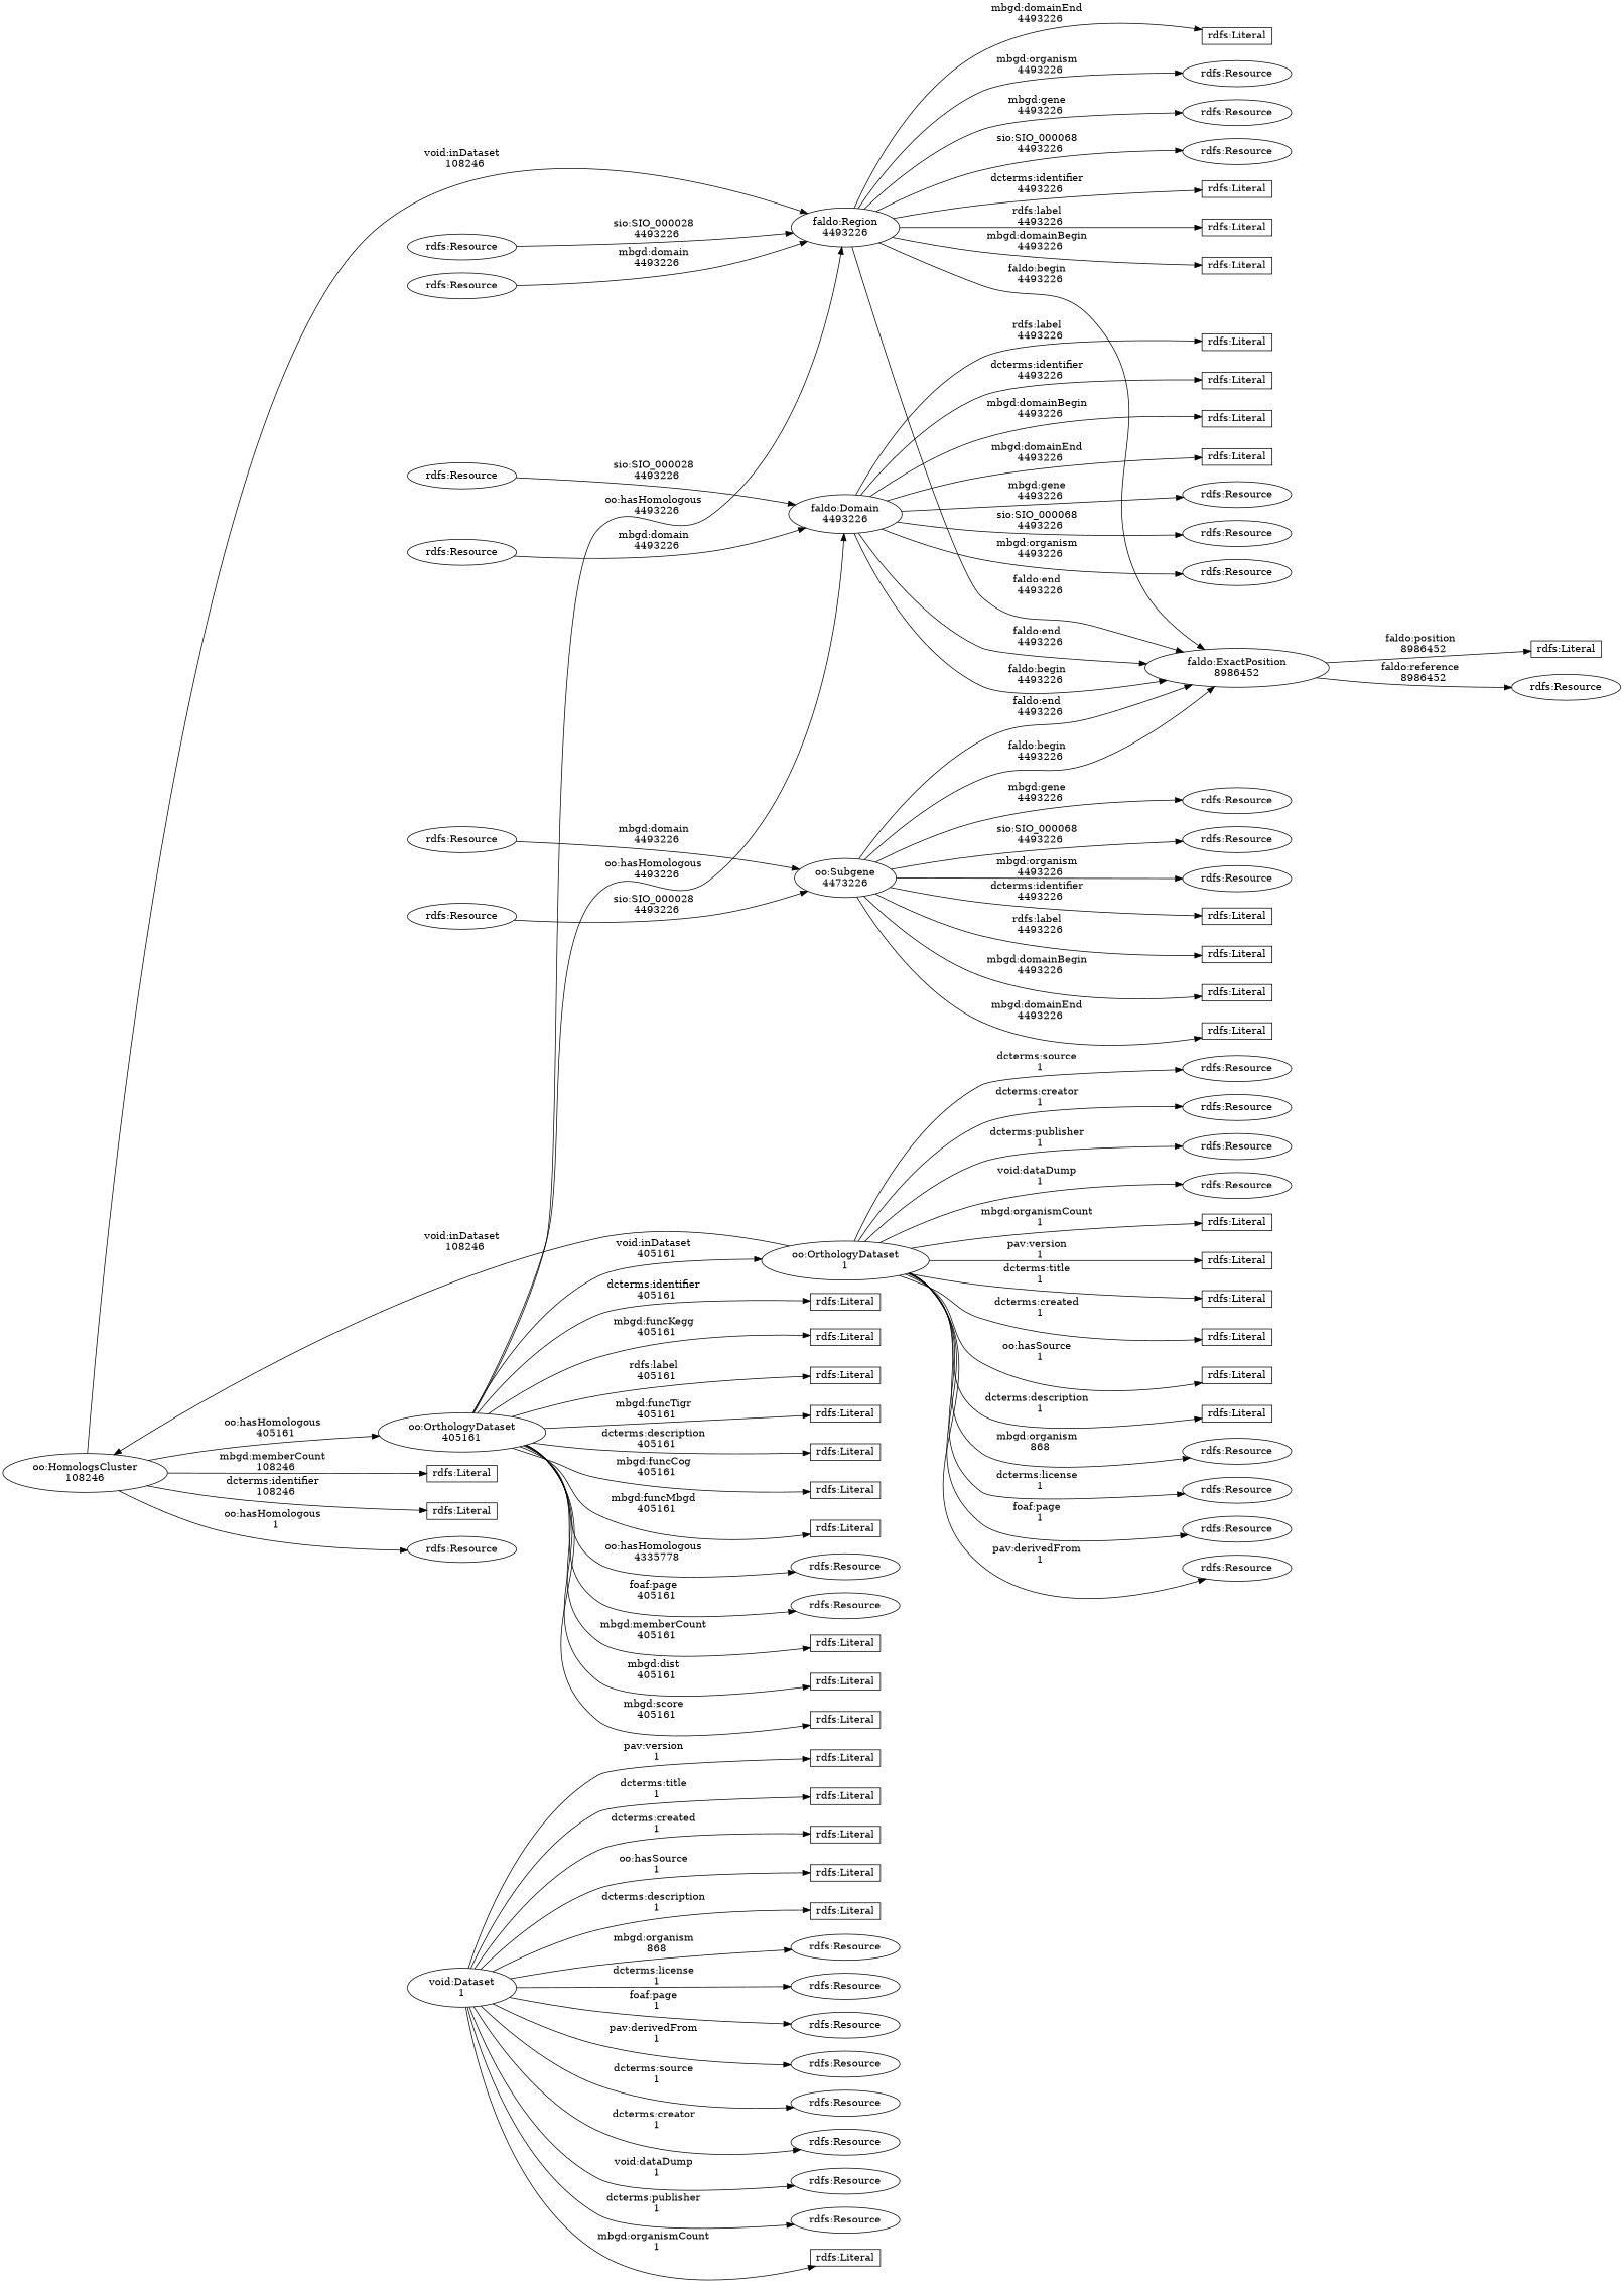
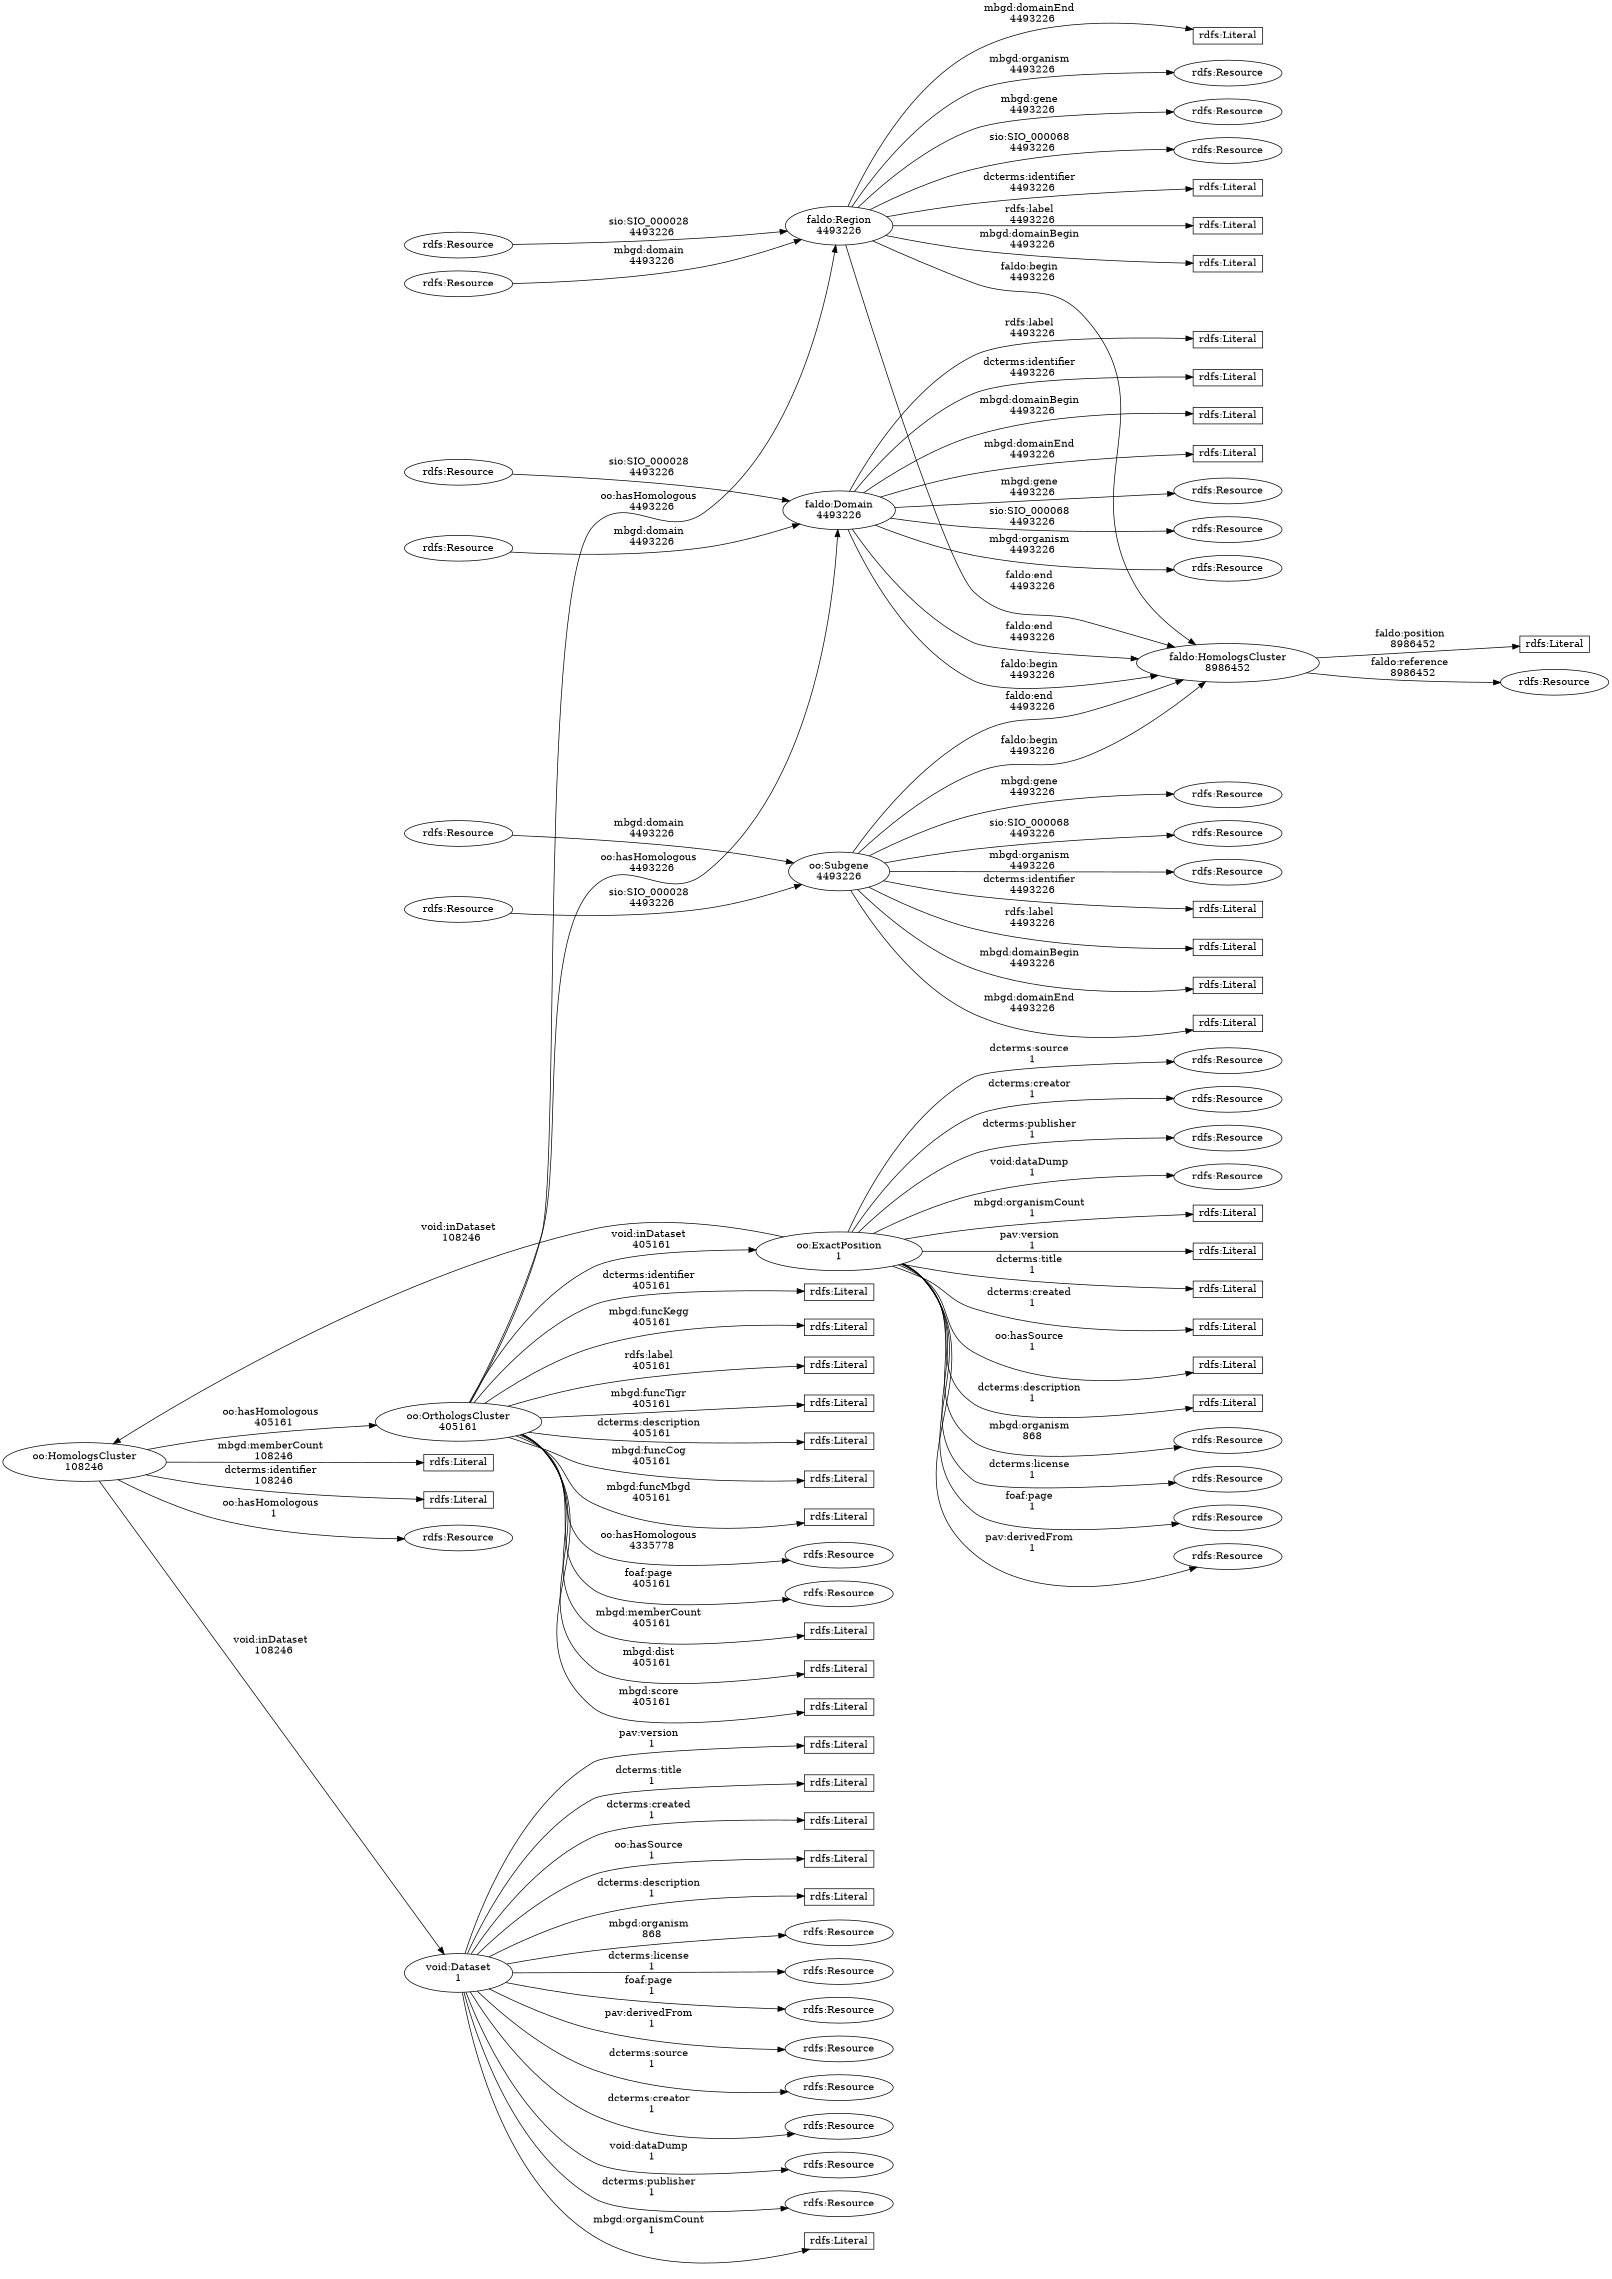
  digraph {
    rankdir=LR
    ranksep=2
-   n1 [label="faldo:ExactPosition\n8986452"]
+   n1 [label="faldo:HomologsCluster\n8986452"]
    n2 [height=0.3 label="rdfs:Literal" shape=box]
    n3 [label="rdfs:Resource"]
    n4 [label="faldo:Region\n4493226"]
    n5 [height=0.3 label="rdfs:Literal" shape=box]
    n6 [height=0.3 label="rdfs:Literal" shape=box]
    n7 [height=0.3 label="rdfs:Literal" shape=box]
    n8 [height=0.3 label="rdfs:Literal" shape=box]
    n9 [label="rdfs:Resource"]
    n10 [label="rdfs:Resource"]
    n11 [label="rdfs:Resource"]
    n12 [label="faldo:Domain\n4493226"]
    n13 [height=0.3 label="rdfs:Literal" shape=box]
    n14 [height=0.3 label="rdfs:Literal" shape=box]
    n15 [height=0.3 label="rdfs:Literal" shape=box]
    n16 [height=0.3 label="rdfs:Literal" shape=box]
    n17 [label="rdfs:Resource"]
    n18 [label="rdfs:Resource"]
    n19 [label="rdfs:Resource"]
    n20 [label="oo:HomologsCluster\n108246"]
-   n21 [label="oo:OrthologyDataset\n405161"]
+   n21 [label="oo:OrthologsCluster\n405161"]
    n22 [height=0.3 label="rdfs:Literal" shape=box]
    n23 [height=0.3 label="rdfs:Literal" shape=box]
    n24 [label="rdfs:Resource"]
    n25 [label="void:Dataset\n1"]
-   n26 [label="oo:OrthologyDataset\n1"]
+   n26 [label="oo:ExactPosition\n1"]
    n27 [height=0.3 label="rdfs:Literal" shape=box]
    n28 [height=0.3 label="rdfs:Literal" shape=box]
    n29 [height=0.3 label="rdfs:Literal" shape=box]
    n30 [height=0.3 label="rdfs:Literal" shape=box]
    n31 [height=0.3 label="rdfs:Literal" shape=box]
    n32 [height=0.3 label="rdfs:Literal" shape=box]
    n33 [height=0.3 label="rdfs:Literal" shape=box]
    n34 [height=0.3 label="rdfs:Literal" shape=box]
    n35 [height=0.3 label="rdfs:Literal" shape=box]
    n36 [height=0.3 label="rdfs:Literal" shape=box]
    n37 [label="rdfs:Resource"]
    n38 [label="rdfs:Resource"]
    n39 [height=0.3 label="rdfs:Literal" shape=box]
    n40 [height=0.3 label="rdfs:Literal" shape=box]
    n41 [height=0.3 label="rdfs:Literal" shape=box]
    n42 [height=0.3 label="rdfs:Literal" shape=box]
    n43 [height=0.3 label="rdfs:Literal" shape=box]
    n44 [height=0.3 label="rdfs:Literal" shape=box]
    n45 [label="rdfs:Resource"]
    n46 [label="rdfs:Resource"]
    n47 [label="rdfs:Resource"]
    n48 [label="rdfs:Resource"]
    n49 [label="rdfs:Resource"]
    n50 [label="rdfs:Resource"]
    n51 [label="rdfs:Resource"]
    n52 [label="rdfs:Resource"]
    n53 [height=0.3 label="rdfs:Literal" shape=box]
    n54 [height=0.3 label="rdfs:Literal" shape=box]
    n55 [height=0.3 label="rdfs:Literal" shape=box]
    n56 [height=0.3 label="rdfs:Literal" shape=box]
    n57 [height=0.3 label="rdfs:Literal" shape=box]
    n58 [height=0.3 label="rdfs:Literal" shape=box]
    n59 [label="rdfs:Resource"]
    n60 [label="rdfs:Resource"]
    n61 [label="rdfs:Resource"]
    n62 [label="rdfs:Resource"]
    n63 [label="rdfs:Resource"]
    n64 [label="rdfs:Resource"]
    n65 [label="rdfs:Resource"]
    n66 [label="rdfs:Resource"]
-   n67 [label="oo:Subgene\n4473226"]
+   n67 [label="oo:Subgene\n4493226"]
    n68 [height=0.3 label="rdfs:Literal" shape=box]
    n69 [height=0.3 label="rdfs:Literal" shape=box]
    n70 [height=0.3 label="rdfs:Literal" shape=box]
    n71 [height=0.3 label="rdfs:Literal" shape=box]
    n72 [label="rdfs:Resource"]
    n73 [label="rdfs:Resource"]
    n74 [label="rdfs:Resource"]
    n75 [label="rdfs:Resource"]
    n76 [label="rdfs:Resource"]
    n77 [label="rdfs:Resource"]
    n78 [label="rdfs:Resource"]
    n79 [label="rdfs:Resource"]
    n80 [label="rdfs:Resource"]
    n1 -> n2 [label="faldo:position\n  8986452"]
    n1 -> n3 [label="faldo:reference\n  8986452"]
    n4 -> n1 [label="faldo:begin\n  4493226"]
    n4 -> n1 [label="faldo:end\n  4493226"]
    n4 -> n5 [label="dcterms:identifier\n  4493226"]
    n4 -> n6 [label="rdfs:label\n  4493226"]
    n4 -> n7 [label="mbgd:domainBegin\n  4493226"]
    n4 -> n8 [label="mbgd:domainEnd\n  4493226"]
    n4 -> n9 [label="mbgd:organism\n  4493226"]
    n4 -> n10 [label="mbgd:gene\n  4493226"]
    n4 -> n11 [label="sio:SIO_000068\n  4493226"]
    n12 -> n1 [label="faldo:begin\n  4493226"]
    n12 -> n1 [label="faldo:end\n  4493226"]
    n12 -> n13 [label="rdfs:label\n  4493226"]
    n12 -> n14 [label="dcterms:identifier\n  4493226"]
    n12 -> n15 [label="mbgd:domainBegin\n  4493226"]
    n12 -> n16 [label="mbgd:domainEnd\n  4493226"]
    n12 -> n17 [label="mbgd:organism\n  4493226"]
    n12 -> n18 [label="mbgd:gene\n  4493226"]
    n12 -> n19 [label="sio:SIO_000068\n  4493226"]
    n20 -> n21 [label="oo:hasHomologous\n  405161"]
    n20 -> n22 [label="mbgd:memberCount\n  108246"]
    n20 -> n23 [label="dcterms:identifier\n  108246"]
    n20 -> n24 [label="oo:hasHomologous\n  1"]
-   n20 -> n4 [label="void:inDataset\n  108246"]
+   n20 -> n25 [label="void:inDataset\n  108246"]
    n21 -> n4 [label="oo:hasHomologous\n  4493226"]
    n21 -> n12 [label="oo:hasHomologous\n  4493226"]
    n21 -> n26 [label="void:inDataset\n  405161"]
    n21 -> n27 [label="mbgd:memberCount\n  405161"]
    n21 -> n28 [label="mbgd:dist\n  405161"]
    n21 -> n29 [label="mbgd:score\n  405161"]
    n21 -> n30 [label="dcterms:identifier\n  405161"]
    n21 -> n31 [label="mbgd:funcKegg\n  405161"]
    n21 -> n32 [label="rdfs:label\n  405161"]
    n21 -> n33 [label="mbgd:funcTigr\n  405161"]
    n21 -> n34 [label="dcterms:description\n  405161"]
    n21 -> n35 [label="mbgd:funcCog\n  405161"]
    n21 -> n36 [label="mbgd:funcMbgd\n  405161"]
    n21 -> n37 [label="oo:hasHomologous\n  4335778"]
    n21 -> n38 [label="foaf:page\n  405161"]
    n25 -> n53 [label="mbgd:organismCount\n  1"]
    n25 -> n54 [label="pav:version\n  1"]
    n25 -> n55 [label="dcterms:title\n  1"]
    n25 -> n56 [label="dcterms:created\n  1"]
    n25 -> n57 [label="oo:hasSource\n  1"]
    n25 -> n58 [label="dcterms:description\n  1"]
    n25 -> n59 [label="mbgd:organism\n  868"]
    n25 -> n60 [label="dcterms:license\n  1"]
    n25 -> n61 [label="foaf:page\n  1"]
    n25 -> n62 [label="pav:derivedFrom\n  1"]
    n25 -> n63 [label="dcterms:source\n  1"]
    n25 -> n64 [label="dcterms:creator\n  1"]
    n25 -> n65 [label="void:dataDump\n  1"]
    n25 -> n66 [label="dcterms:publisher\n  1"]
    n26 -> n20 [label="void:inDataset\n  108246"]
    n26 -> n39 [label="mbgd:organismCount\n  1"]
    n26 -> n40 [label="pav:version\n  1"]
    n26 -> n41 [label="dcterms:title\n  1"]
    n26 -> n42 [label="dcterms:created\n  1"]
    n26 -> n43 [label="oo:hasSource\n  1"]
    n26 -> n44 [label="dcterms:description\n  1"]
    n26 -> n45 [label="mbgd:organism\n  868"]
    n26 -> n46 [label="dcterms:license\n  1"]
    n26 -> n47 [label="foaf:page\n  1"]
    n26 -> n48 [label="pav:derivedFrom\n  1"]
    n26 -> n49 [label="dcterms:source\n  1"]
    n26 -> n50 [label="dcterms:creator\n  1"]
    n26 -> n51 [label="dcterms:publisher\n  1"]
    n26 -> n52 [label="void:dataDump\n  1"]
    n67 -> n1 [label="faldo:begin\n  4493226"]
    n67 -> n1 [label="faldo:end\n  4493226"]
    n67 -> n68 [label="dcterms:identifier\n  4493226"]
    n67 -> n69 [label="rdfs:label\n  4493226"]
    n67 -> n70 [label="mbgd:domainBegin\n  4493226"]
    n67 -> n71 [label="mbgd:domainEnd\n  4493226"]
    n67 -> n72 [label="mbgd:gene\n  4493226"]
    n67 -> n73 [label="sio:SIO_000068\n  4493226"]
    n67 -> n74 [label="mbgd:organism\n  4493226"]
    n75 -> n67 [label="sio:SIO_000028\n  4493226"]
    n76 -> n4 [label="sio:SIO_000028\n  4493226"]
    n77 -> n12 [label="sio:SIO_000028\n  4493226"]
    n78 -> n67 [label="mbgd:domain\n  4493226"]
    n79 -> n4 [label="mbgd:domain\n  4493226"]
    n80 -> n12 [label="mbgd:domain\n  4493226"]
  }
